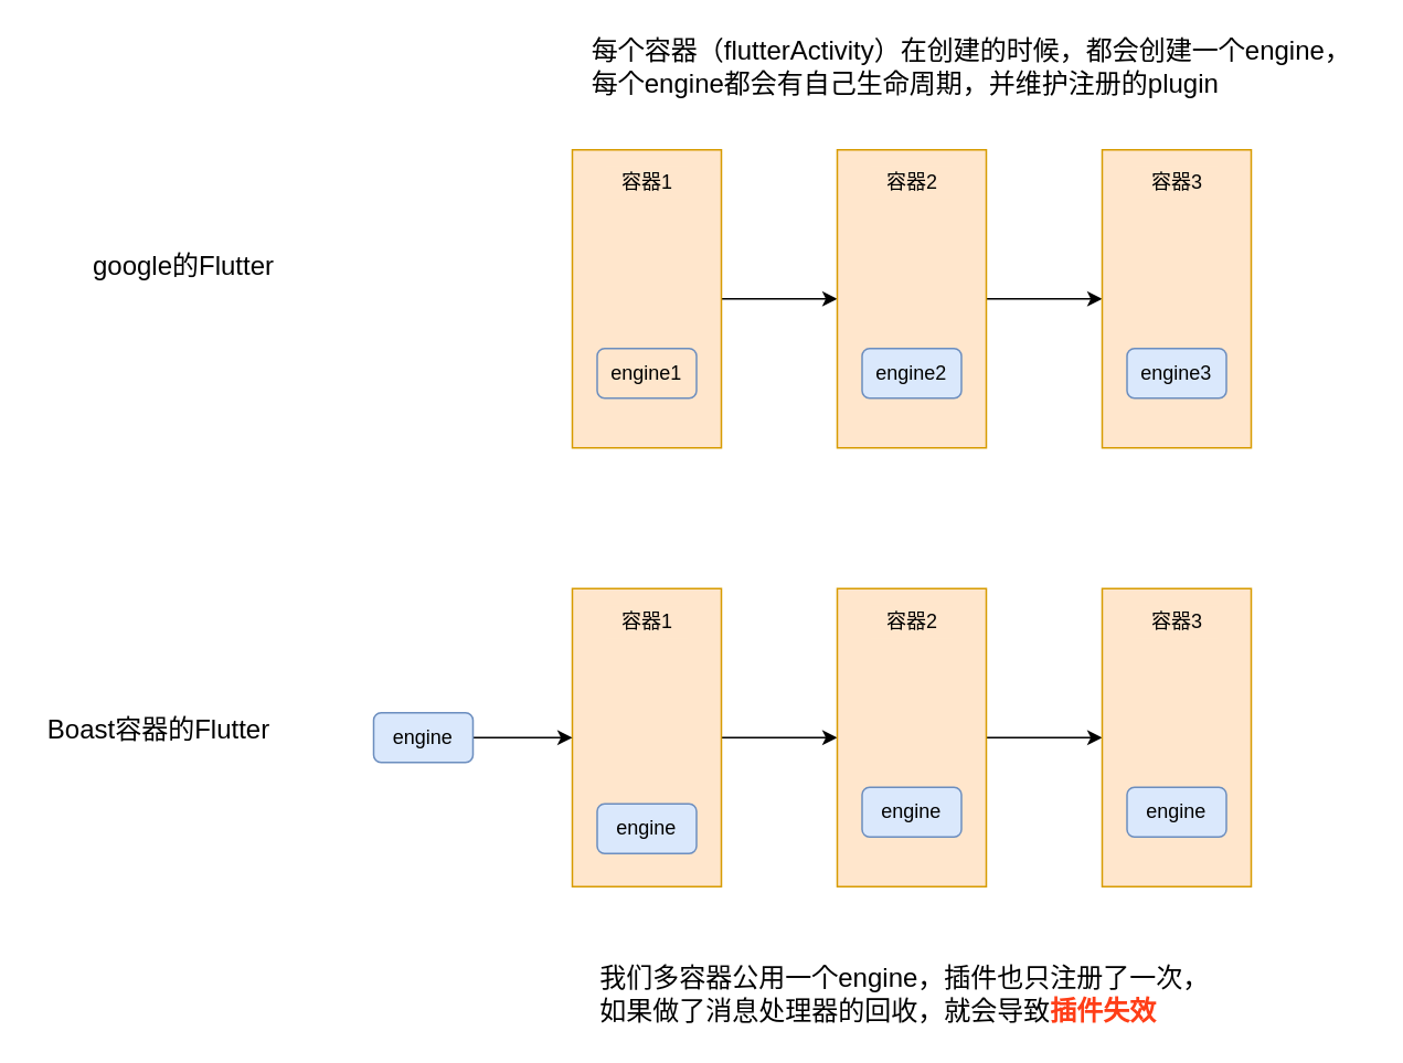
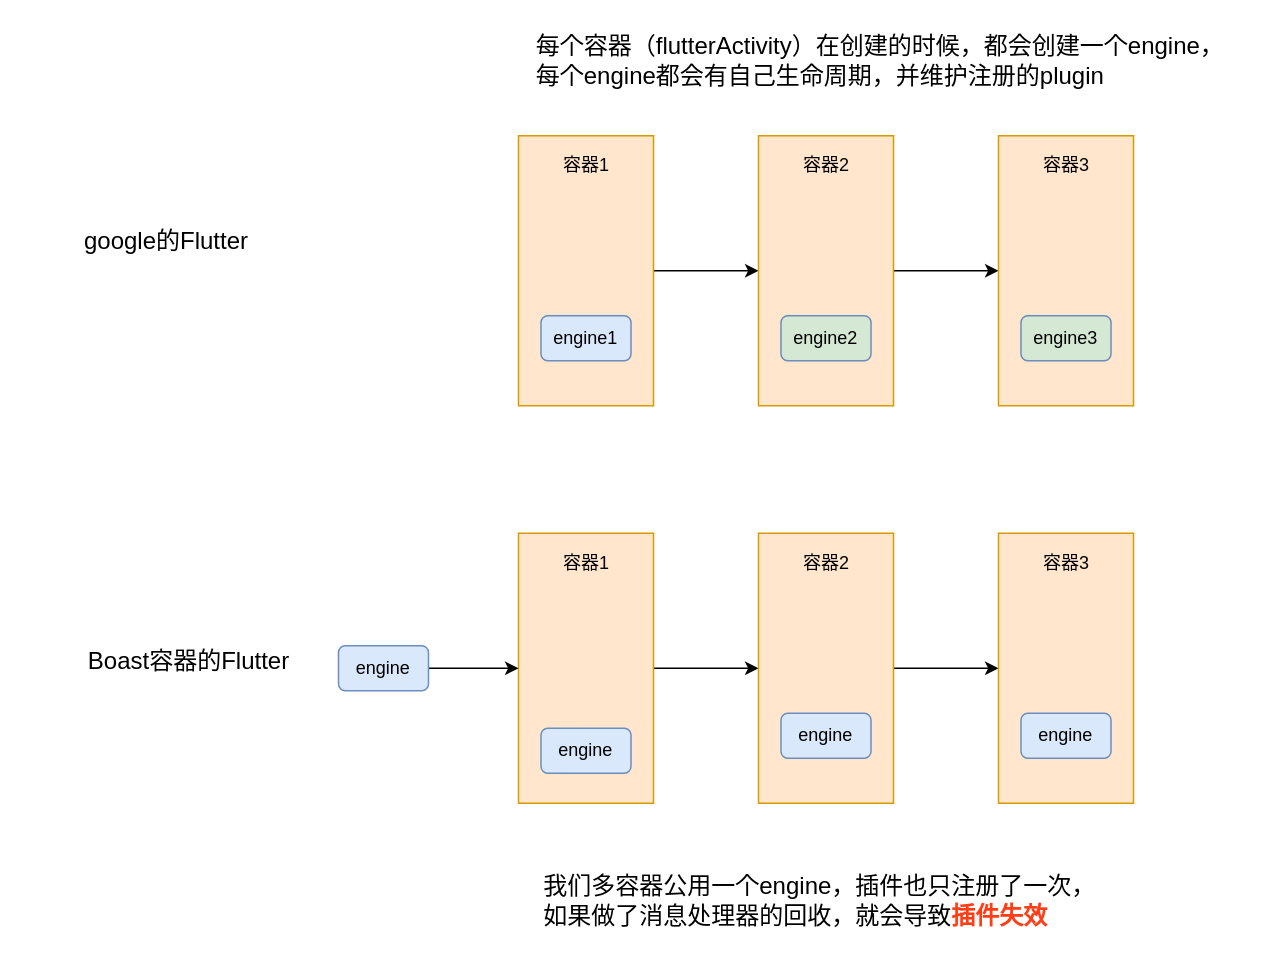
  <mxCell id="0" />
  <mxCell id="1" parent="0" />
  <mxCell id="2" style="edgeStyle=orthogonalEdgeStyle;rounded=0;orthogonalLoop=1;jettySize=auto;html=1;exitX=1;exitY=0.5;exitDx=0;exitDy=0;entryX=0;entryY=0.5;entryDx=0;entryDy=0;" edge="1" parent="1" source="3" target="7"><mxGeometry relative="1" as="geometry" /></mxCell>
  <mxCell id="3" value="" style="rounded=0;whiteSpace=wrap;html=1;fillColor=#ffe6cc;strokeColor=#d79b00;" vertex="1" parent="1"><mxGeometry x="345" y="90" width="90" height="180" as="geometry" /></mxCell>
  <mxCell id="4" value="容器1" style="text;html=1;align=center;verticalAlign=middle;resizable=0;points=[];autosize=1;fillColor=#ffe6cc;" vertex="1" parent="1"><mxGeometry x="365" y="100" width="50" height="20" as="geometry" /></mxCell>
- <mxCell id="5" value="engine1" style="rounded=1;whiteSpace=wrap;html=1;fillColor=#ffe6cc;strokeColor=#6c8ebf;" vertex="1" parent="1"><mxGeometry x="360" y="210" width="60" height="30" as="geometry" /></mxCell>
+ <mxCell id="5" value="engine1" style="rounded=1;whiteSpace=wrap;html=1;fillColor=#dae8fc;strokeColor=#6c8ebf;" vertex="1" parent="1"><mxGeometry x="360" y="210" width="60" height="30" as="geometry" /></mxCell>
  <mxCell id="6" style="edgeStyle=orthogonalEdgeStyle;rounded=0;orthogonalLoop=1;jettySize=auto;html=1;exitX=1;exitY=0.5;exitDx=0;exitDy=0;" edge="1" parent="1" source="7" target="10"><mxGeometry relative="1" as="geometry" /></mxCell>
  <mxCell id="7" value="" style="rounded=0;whiteSpace=wrap;html=1;fillColor=#ffe6cc;strokeColor=#d79b00;" vertex="1" parent="1"><mxGeometry x="505" y="90" width="90" height="180" as="geometry" /></mxCell>
  <mxCell id="8" value="容器2" style="text;html=1;align=center;verticalAlign=middle;resizable=0;points=[];autosize=1;fillColor=#ffe6cc;" vertex="1" parent="1"><mxGeometry x="525" y="100" width="50" height="20" as="geometry" /></mxCell>
- <mxCell id="9" value="engine2" style="rounded=1;whiteSpace=wrap;html=1;fillColor=#dae8fc;strokeColor=#6c8ebf;" vertex="1" parent="1"><mxGeometry x="520" y="210" width="60" height="30" as="geometry" /></mxCell>
+ <mxCell id="9" value="engine2" style="rounded=1;whiteSpace=wrap;html=1;fillColor=#d5e8d4;strokeColor=#6c8ebf;" vertex="1" parent="1"><mxGeometry x="520" y="210" width="60" height="30" as="geometry" /></mxCell>
  <mxCell id="10" value="" style="rounded=0;whiteSpace=wrap;html=1;fillColor=#ffe6cc;strokeColor=#d79b00;" vertex="1" parent="1"><mxGeometry x="665" y="90" width="90" height="180" as="geometry" /></mxCell>
  <mxCell id="11" value="容器3" style="text;html=1;align=center;verticalAlign=middle;resizable=0;points=[];autosize=1;fillColor=#ffe6cc;" vertex="1" parent="1"><mxGeometry x="685" y="100" width="50" height="20" as="geometry" /></mxCell>
- <mxCell id="12" value="engine3" style="rounded=1;whiteSpace=wrap;html=1;fillColor=#dae8fc;strokeColor=#6c8ebf;" vertex="1" parent="1"><mxGeometry x="680" y="210" width="60" height="30" as="geometry" /></mxCell>
+ <mxCell id="12" value="engine3" style="rounded=1;whiteSpace=wrap;html=1;fillColor=#d5e8d4;strokeColor=#6c8ebf;" vertex="1" parent="1"><mxGeometry x="680" y="210" width="60" height="30" as="geometry" /></mxCell>
  <mxCell id="13" value="每个容器（flutterActivity）在创建的时候，都会创建一个engine，&lt;br style=&quot;font-size: 16px;&quot;&gt;每个engine都会有自己生命周期，并维护注册的plugin" style="text;html=1;align=left;verticalAlign=middle;resizable=0;points=[];autosize=1;fontSize=16;" vertex="1" parent="1"><mxGeometry x="355" y="20" width="470" height="40" as="geometry" /></mxCell>
  <mxCell id="14" style="edgeStyle=orthogonalEdgeStyle;rounded=0;orthogonalLoop=1;jettySize=auto;html=1;exitX=1;exitY=0.5;exitDx=0;exitDy=0;entryX=0;entryY=0.5;entryDx=0;entryDy=0;" edge="1" parent="1" source="15" target="18"><mxGeometry relative="1" as="geometry" /></mxCell>
  <mxCell id="15" value="" style="rounded=0;whiteSpace=wrap;html=1;fillColor=#ffe6cc;strokeColor=#d79b00;" vertex="1" parent="1"><mxGeometry x="345" y="355" width="90" height="180" as="geometry" /></mxCell>
  <mxCell id="16" value="容器1" style="text;html=1;align=center;verticalAlign=middle;resizable=0;points=[];autosize=1;fillColor=#ffe6cc;" vertex="1" parent="1"><mxGeometry x="365" y="365" width="50" height="20" as="geometry" /></mxCell>
  <mxCell id="17" style="edgeStyle=orthogonalEdgeStyle;rounded=0;orthogonalLoop=1;jettySize=auto;html=1;exitX=1;exitY=0.5;exitDx=0;exitDy=0;" edge="1" parent="1" source="18" target="21"><mxGeometry relative="1" as="geometry" /></mxCell>
  <mxCell id="18" value="" style="rounded=0;whiteSpace=wrap;html=1;fillColor=#ffe6cc;strokeColor=#d79b00;" vertex="1" parent="1"><mxGeometry x="505" y="355" width="90" height="180" as="geometry" /></mxCell>
  <mxCell id="19" value="容器2" style="text;html=1;align=center;verticalAlign=middle;resizable=0;points=[];autosize=1;fillColor=#ffe6cc;" vertex="1" parent="1"><mxGeometry x="525" y="365" width="50" height="20" as="geometry" /></mxCell>
  <mxCell id="20" value="engine" style="rounded=1;whiteSpace=wrap;html=1;fillColor=#dae8fc;strokeColor=#6c8ebf;" vertex="1" parent="1"><mxGeometry x="520" y="475" width="60" height="30" as="geometry" /></mxCell>
  <mxCell id="21" value="" style="rounded=0;whiteSpace=wrap;html=1;fillColor=#ffe6cc;strokeColor=#d79b00;" vertex="1" parent="1"><mxGeometry x="665" y="355" width="90" height="180" as="geometry" /></mxCell>
  <mxCell id="22" value="容器3" style="text;html=1;align=center;verticalAlign=middle;resizable=0;points=[];autosize=1;fillColor=#ffe6cc;" vertex="1" parent="1"><mxGeometry x="685" y="365" width="50" height="20" as="geometry" /></mxCell>
  <mxCell id="23" value="engine" style="rounded=1;whiteSpace=wrap;html=1;fillColor=#dae8fc;strokeColor=#6c8ebf;" vertex="1" parent="1"><mxGeometry x="680" y="475" width="60" height="30" as="geometry" /></mxCell>
  <mxCell id="24" style="edgeStyle=orthogonalEdgeStyle;rounded=0;orthogonalLoop=1;jettySize=auto;html=1;exitX=1;exitY=0.5;exitDx=0;exitDy=0;entryX=0;entryY=0.5;entryDx=0;entryDy=0;" edge="1" parent="1" source="25" target="15"><mxGeometry relative="1" as="geometry" /></mxCell>
  <mxCell id="25" value="engine" style="rounded=1;whiteSpace=wrap;html=1;fillColor=#dae8fc;strokeColor=#6c8ebf;" vertex="1" parent="1"><mxGeometry x="225" y="430" width="60" height="30" as="geometry" /></mxCell>
  <mxCell id="26" value="engine" style="rounded=1;whiteSpace=wrap;html=1;fillColor=#dae8fc;strokeColor=#6c8ebf;" vertex="1" parent="1"><mxGeometry x="360" y="485" width="60" height="30" as="geometry" /></mxCell>
  <mxCell id="27" value="google的Flutter" style="text;html=1;align=center;verticalAlign=middle;resizable=0;points=[];autosize=1;fontSize=16;" vertex="1" parent="1"><mxGeometry x="50" y="150" width="120" height="20" as="geometry" /></mxCell>
- <mxCell id="28" value="Boast容器的Flutter" style="text;html=1;align=center;verticalAlign=middle;resizable=0;points=[];autosize=1;fontSize=16;" vertex="1" parent="1"><mxGeometry x="20" y="430" width="150" height="20" as="geometry" /></mxCell>
+ <mxCell id="28" value="Boast容器的Flutter" style="text;html=1;align=center;verticalAlign=middle;resizable=0;points=[];autosize=1;fontSize=16;" vertex="1" parent="1"><mxGeometry x="50" y="430" width="150" height="20" as="geometry" /></mxCell>
  <mxCell id="29" value="我们多容器公用一个engine，插件也只注册了一次，&lt;br&gt;如果做了消息处理器的回收，就会导致&lt;b&gt;&lt;font color=&quot;#ff3e17&quot;&gt;插件失效&lt;/font&gt;&lt;/b&gt;" style="text;html=1;align=left;verticalAlign=middle;resizable=0;points=[];autosize=1;fontSize=16;" vertex="1" parent="1"><mxGeometry x="360" y="580" width="380" height="40" as="geometry" /></mxCell>
